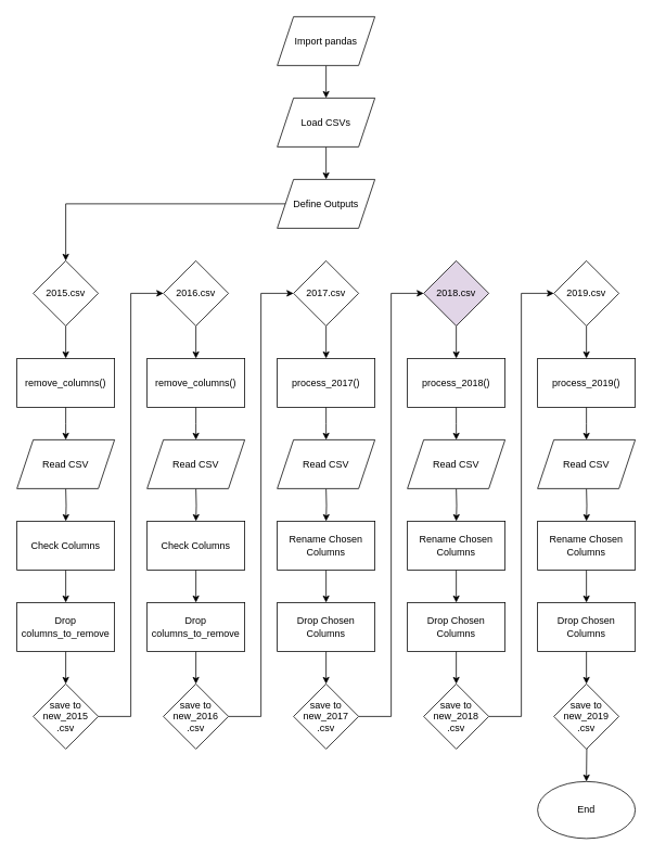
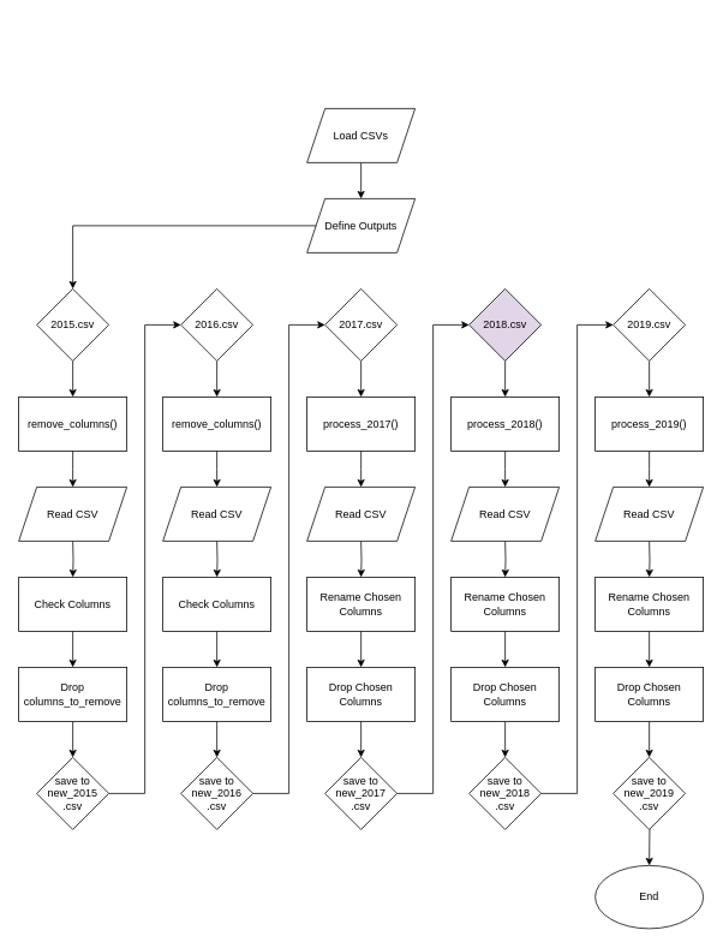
  <mxCell id="0" />
  <mxCell id="1" parent="0" />
  <mxCell id="2" style="edgeStyle=orthogonalEdgeStyle;rounded=0;orthogonalLoop=1;jettySize=auto;html=1;entryX=0.5;entryY=0;entryDx=0;entryDy=0;" edge="1" parent="1" source="3" target="9"><mxGeometry relative="1" as="geometry" /></mxCell>
  <mxCell id="3" value="&lt;font face=&quot;Helvetica&quot;&gt;Load CSVs&lt;/font&gt;" style="shape=parallelogram;perimeter=parallelogramPerimeter;whiteSpace=wrap;html=1;fixedSize=1;" vertex="1" parent="1"><mxGeometry x="340" y="120" width="120" height="60" as="geometry" /></mxCell>
  <mxCell id="4" style="edgeStyle=orthogonalEdgeStyle;rounded=0;orthogonalLoop=1;jettySize=auto;html=1;entryX=0.5;entryY=0;entryDx=0;entryDy=0;" edge="1" parent="1" source="5" target="7"><mxGeometry relative="1" as="geometry" /></mxCell>
  <mxCell id="5" value="2015.csv" style="rhombus;whiteSpace=wrap;html=1;" vertex="1" parent="1"><mxGeometry x="40" y="320" width="80" height="80" as="geometry" /></mxCell>
  <mxCell id="6" value="" style="edgeStyle=orthogonalEdgeStyle;rounded=0;orthogonalLoop=1;jettySize=auto;html=1;" edge="1" parent="1" source="7"><mxGeometry relative="1" as="geometry"><mxPoint x="80" y="540" as="targetPoint" /></mxGeometry></mxCell>
  <mxCell id="7" value="remove_columns()" style="rounded=0;whiteSpace=wrap;html=1;" vertex="1" parent="1"><mxGeometry x="20" y="440" width="120" height="60" as="geometry" /></mxCell>
  <mxCell id="8" style="edgeStyle=orthogonalEdgeStyle;rounded=0;orthogonalLoop=1;jettySize=auto;html=1;entryX=0.5;entryY=0;entryDx=0;entryDy=0;" edge="1" parent="1" source="9" target="5"><mxGeometry relative="1" as="geometry" /></mxCell>
  <mxCell id="9" value="Define Outputs" style="shape=parallelogram;perimeter=parallelogramPerimeter;whiteSpace=wrap;html=1;fixedSize=1;" vertex="1" parent="1"><mxGeometry x="340" y="220" width="120" height="60" as="geometry" /></mxCell>
- <mxCell id="10" style="edgeStyle=orthogonalEdgeStyle;rounded=0;orthogonalLoop=1;jettySize=auto;html=1;entryX=0.5;entryY=0;entryDx=0;entryDy=0;" edge="1" parent="1" source="11" target="3"><mxGeometry relative="1" as="geometry" /></mxCell>
- <mxCell id="11" value="&lt;font face=&quot;Helvetica&quot;&gt;Import pandas&lt;/font&gt;" style="shape=parallelogram;perimeter=parallelogramPerimeter;whiteSpace=wrap;html=1;fixedSize=1;" vertex="1" parent="1"><mxGeometry x="340" y="20" width="120" height="60" as="geometry" /></mxCell>
  <mxCell id="12" style="edgeStyle=orthogonalEdgeStyle;rounded=0;orthogonalLoop=1;jettySize=auto;html=1;entryX=0.5;entryY=0;entryDx=0;entryDy=0;" edge="1" parent="1" target="13"><mxGeometry relative="1" as="geometry"><mxPoint x="720" y="860" as="sourcePoint" /></mxGeometry></mxCell>
  <mxCell id="13" value="&lt;p&gt;End&lt;/p&gt;" style="ellipse;whiteSpace=wrap;html=1;" vertex="1" parent="1"><mxGeometry x="660" y="960" width="120" height="70" as="geometry" /></mxCell>
  <mxCell id="14" value="" style="edgeStyle=orthogonalEdgeStyle;rounded=0;orthogonalLoop=1;jettySize=auto;html=1;" edge="1" parent="1" target="16"><mxGeometry relative="1" as="geometry"><mxPoint x="80" y="600" as="sourcePoint" /></mxGeometry></mxCell>
  <mxCell id="15" value="" style="edgeStyle=orthogonalEdgeStyle;rounded=0;orthogonalLoop=1;jettySize=auto;html=1;" edge="1" parent="1" source="16" target="18"><mxGeometry relative="1" as="geometry" /></mxCell>
  <mxCell id="16" value="Check Columns" style="rounded=0;whiteSpace=wrap;html=1;" vertex="1" parent="1"><mxGeometry x="20" y="640" width="120" height="60" as="geometry" /></mxCell>
  <mxCell id="17" value="" style="edgeStyle=orthogonalEdgeStyle;rounded=0;orthogonalLoop=1;jettySize=auto;html=1;" edge="1" parent="1" source="18" target="20"><mxGeometry relative="1" as="geometry" /></mxCell>
  <mxCell id="18" value="Drop&lt;div&gt;columns_to_remove&lt;/div&gt;" style="rounded=0;whiteSpace=wrap;html=1;" vertex="1" parent="1"><mxGeometry x="20" y="740" width="120" height="60" as="geometry" /></mxCell>
  <mxCell id="19" style="edgeStyle=orthogonalEdgeStyle;rounded=0;orthogonalLoop=1;jettySize=auto;html=1;entryX=0;entryY=0.5;entryDx=0;entryDy=0;" edge="1" parent="1" source="20" target="22"><mxGeometry relative="1" as="geometry" /></mxCell>
  <mxCell id="20" value="save to&lt;div&gt;new_2015&lt;/div&gt;&lt;div&gt;.csv&lt;/div&gt;" style="rhombus;whiteSpace=wrap;html=1;" vertex="1" parent="1"><mxGeometry x="40" y="840" width="80" height="80" as="geometry" /></mxCell>
  <mxCell id="21" style="edgeStyle=orthogonalEdgeStyle;rounded=0;orthogonalLoop=1;jettySize=auto;html=1;entryX=0.5;entryY=0;entryDx=0;entryDy=0;" edge="1" parent="1" source="22" target="24"><mxGeometry relative="1" as="geometry" /></mxCell>
  <mxCell id="22" value="2016.csv" style="rhombus;whiteSpace=wrap;html=1;" vertex="1" parent="1"><mxGeometry x="200" y="320" width="80" height="80" as="geometry" /></mxCell>
  <mxCell id="23" value="" style="edgeStyle=orthogonalEdgeStyle;rounded=0;orthogonalLoop=1;jettySize=auto;html=1;" edge="1" parent="1" source="24"><mxGeometry relative="1" as="geometry"><mxPoint x="240" y="540" as="targetPoint" /></mxGeometry></mxCell>
  <mxCell id="24" value="remove_columns()" style="rounded=0;whiteSpace=wrap;html=1;" vertex="1" parent="1"><mxGeometry x="180" y="440" width="120" height="60" as="geometry" /></mxCell>
  <mxCell id="25" value="" style="edgeStyle=orthogonalEdgeStyle;rounded=0;orthogonalLoop=1;jettySize=auto;html=1;" edge="1" parent="1" target="27"><mxGeometry relative="1" as="geometry"><mxPoint x="240" y="600" as="sourcePoint" /></mxGeometry></mxCell>
  <mxCell id="26" value="" style="edgeStyle=orthogonalEdgeStyle;rounded=0;orthogonalLoop=1;jettySize=auto;html=1;" edge="1" parent="1" source="27" target="29"><mxGeometry relative="1" as="geometry" /></mxCell>
  <mxCell id="27" value="Check Columns" style="rounded=0;whiteSpace=wrap;html=1;" vertex="1" parent="1"><mxGeometry x="180" y="640" width="120" height="60" as="geometry" /></mxCell>
  <mxCell id="28" value="" style="edgeStyle=orthogonalEdgeStyle;rounded=0;orthogonalLoop=1;jettySize=auto;html=1;" edge="1" parent="1" source="29" target="31"><mxGeometry relative="1" as="geometry" /></mxCell>
  <mxCell id="29" value="Drop&lt;div&gt;columns_to_remove&lt;/div&gt;" style="rounded=0;whiteSpace=wrap;html=1;" vertex="1" parent="1"><mxGeometry x="180" y="740" width="120" height="60" as="geometry" /></mxCell>
  <mxCell id="30" style="edgeStyle=orthogonalEdgeStyle;rounded=0;orthogonalLoop=1;jettySize=auto;html=1;entryX=0;entryY=0.5;entryDx=0;entryDy=0;" edge="1" parent="1" source="31" target="33"><mxGeometry relative="1" as="geometry" /></mxCell>
  <mxCell id="31" value="save to&lt;div&gt;new_2016&lt;/div&gt;&lt;div&gt;.csv&lt;/div&gt;" style="rhombus;whiteSpace=wrap;html=1;" vertex="1" parent="1"><mxGeometry x="200" y="840" width="80" height="80" as="geometry" /></mxCell>
  <mxCell id="32" style="edgeStyle=orthogonalEdgeStyle;rounded=0;orthogonalLoop=1;jettySize=auto;html=1;entryX=0.5;entryY=0;entryDx=0;entryDy=0;" edge="1" parent="1" source="33" target="35"><mxGeometry relative="1" as="geometry" /></mxCell>
  <mxCell id="33" value="2017.csv" style="rhombus;whiteSpace=wrap;html=1;" vertex="1" parent="1"><mxGeometry x="360" y="320" width="80" height="80" as="geometry" /></mxCell>
  <mxCell id="34" value="" style="edgeStyle=orthogonalEdgeStyle;rounded=0;orthogonalLoop=1;jettySize=auto;html=1;" edge="1" parent="1" source="35"><mxGeometry relative="1" as="geometry"><mxPoint x="400" y="540" as="targetPoint" /></mxGeometry></mxCell>
  <mxCell id="35" value="process_2017()" style="rounded=0;whiteSpace=wrap;html=1;" vertex="1" parent="1"><mxGeometry x="340" y="440" width="120" height="60" as="geometry" /></mxCell>
  <mxCell id="36" value="" style="edgeStyle=orthogonalEdgeStyle;rounded=0;orthogonalLoop=1;jettySize=auto;html=1;" edge="1" parent="1" target="38"><mxGeometry relative="1" as="geometry"><mxPoint x="400" y="600" as="sourcePoint" /></mxGeometry></mxCell>
  <mxCell id="37" value="" style="edgeStyle=orthogonalEdgeStyle;rounded=0;orthogonalLoop=1;jettySize=auto;html=1;" edge="1" parent="1" source="38" target="40"><mxGeometry relative="1" as="geometry" /></mxCell>
  <mxCell id="38" value="Rename Chosen&lt;div&gt;Columns&lt;/div&gt;" style="rounded=0;whiteSpace=wrap;html=1;" vertex="1" parent="1"><mxGeometry x="340" y="640" width="120" height="60" as="geometry" /></mxCell>
  <mxCell id="39" value="" style="edgeStyle=orthogonalEdgeStyle;rounded=0;orthogonalLoop=1;jettySize=auto;html=1;" edge="1" parent="1" source="40" target="42"><mxGeometry relative="1" as="geometry" /></mxCell>
  <mxCell id="40" value="Drop Chosen&lt;div&gt;Columns&lt;/div&gt;" style="rounded=0;whiteSpace=wrap;html=1;" vertex="1" parent="1"><mxGeometry x="340" y="740" width="120" height="60" as="geometry" /></mxCell>
  <mxCell id="41" style="edgeStyle=orthogonalEdgeStyle;rounded=0;orthogonalLoop=1;jettySize=auto;html=1;entryX=0;entryY=0.5;entryDx=0;entryDy=0;" edge="1" parent="1" source="42" target="44"><mxGeometry relative="1" as="geometry" /></mxCell>
  <mxCell id="42" value="save to&lt;div&gt;new_2017&lt;/div&gt;&lt;div&gt;.csv&lt;/div&gt;" style="rhombus;whiteSpace=wrap;html=1;" vertex="1" parent="1"><mxGeometry x="360" y="840" width="80" height="80" as="geometry" /></mxCell>
  <mxCell id="43" style="edgeStyle=orthogonalEdgeStyle;rounded=0;orthogonalLoop=1;jettySize=auto;html=1;entryX=0.5;entryY=0;entryDx=0;entryDy=0;" edge="1" parent="1" source="44" target="46"><mxGeometry relative="1" as="geometry" /></mxCell>
  <mxCell id="44" value="2018.csv" style="rhombus;whiteSpace=wrap;html=1;fillColor=#e1d5e7;" vertex="1" parent="1"><mxGeometry x="520" y="320" width="80" height="80" as="geometry" /></mxCell>
  <mxCell id="45" value="" style="edgeStyle=orthogonalEdgeStyle;rounded=0;orthogonalLoop=1;jettySize=auto;html=1;" edge="1" parent="1" source="46"><mxGeometry relative="1" as="geometry"><mxPoint x="560" y="540" as="targetPoint" /></mxGeometry></mxCell>
  <mxCell id="46" value="process_2018()" style="rounded=0;whiteSpace=wrap;html=1;" vertex="1" parent="1"><mxGeometry x="500" y="440" width="120" height="60" as="geometry" /></mxCell>
  <mxCell id="47" value="" style="edgeStyle=orthogonalEdgeStyle;rounded=0;orthogonalLoop=1;jettySize=auto;html=1;" edge="1" parent="1" target="49"><mxGeometry relative="1" as="geometry"><mxPoint x="560" y="600" as="sourcePoint" /></mxGeometry></mxCell>
  <mxCell id="48" value="" style="edgeStyle=orthogonalEdgeStyle;rounded=0;orthogonalLoop=1;jettySize=auto;html=1;" edge="1" parent="1" source="49" target="51"><mxGeometry relative="1" as="geometry" /></mxCell>
  <mxCell id="49" value="Rename Chosen Columns" style="rounded=0;whiteSpace=wrap;html=1;" vertex="1" parent="1"><mxGeometry x="500" y="640" width="120" height="60" as="geometry" /></mxCell>
  <mxCell id="50" value="" style="edgeStyle=orthogonalEdgeStyle;rounded=0;orthogonalLoop=1;jettySize=auto;html=1;" edge="1" parent="1" source="51" target="53"><mxGeometry relative="1" as="geometry" /></mxCell>
  <mxCell id="51" value="Drop Chosen&lt;div&gt;Columns&lt;/div&gt;" style="rounded=0;whiteSpace=wrap;html=1;" vertex="1" parent="1"><mxGeometry x="500" y="740" width="120" height="60" as="geometry" /></mxCell>
  <mxCell id="52" style="edgeStyle=orthogonalEdgeStyle;rounded=0;orthogonalLoop=1;jettySize=auto;html=1;entryX=0;entryY=0.5;entryDx=0;entryDy=0;" edge="1" parent="1" source="53" target="55"><mxGeometry relative="1" as="geometry" /></mxCell>
  <mxCell id="53" value="save to&lt;div&gt;new_2018&lt;/div&gt;&lt;div&gt;.csv&lt;/div&gt;" style="rhombus;whiteSpace=wrap;html=1;" vertex="1" parent="1"><mxGeometry x="520" y="840" width="80" height="80" as="geometry" /></mxCell>
  <mxCell id="54" style="edgeStyle=orthogonalEdgeStyle;rounded=0;orthogonalLoop=1;jettySize=auto;html=1;entryX=0.5;entryY=0;entryDx=0;entryDy=0;" edge="1" parent="1" source="55" target="57"><mxGeometry relative="1" as="geometry" /></mxCell>
  <mxCell id="55" value="2019.csv" style="rhombus;whiteSpace=wrap;html=1;" vertex="1" parent="1"><mxGeometry x="680" y="320" width="80" height="80" as="geometry" /></mxCell>
  <mxCell id="56" value="" style="edgeStyle=orthogonalEdgeStyle;rounded=0;orthogonalLoop=1;jettySize=auto;html=1;" edge="1" parent="1" source="57"><mxGeometry relative="1" as="geometry"><mxPoint x="720" y="540" as="targetPoint" /></mxGeometry></mxCell>
  <mxCell id="57" value="process_2019()" style="rounded=0;whiteSpace=wrap;html=1;" vertex="1" parent="1"><mxGeometry x="660" y="440" width="120" height="60" as="geometry" /></mxCell>
  <mxCell id="58" value="" style="edgeStyle=orthogonalEdgeStyle;rounded=0;orthogonalLoop=1;jettySize=auto;html=1;" edge="1" parent="1" target="60"><mxGeometry relative="1" as="geometry"><mxPoint x="720" y="600" as="sourcePoint" /></mxGeometry></mxCell>
  <mxCell id="59" value="" style="edgeStyle=orthogonalEdgeStyle;rounded=0;orthogonalLoop=1;jettySize=auto;html=1;" edge="1" parent="1" source="60" target="62"><mxGeometry relative="1" as="geometry" /></mxCell>
  <mxCell id="60" value="Rename Chosen Columns" style="rounded=0;whiteSpace=wrap;html=1;" vertex="1" parent="1"><mxGeometry x="660" y="640" width="120" height="60" as="geometry" /></mxCell>
  <mxCell id="61" value="" style="edgeStyle=orthogonalEdgeStyle;rounded=0;orthogonalLoop=1;jettySize=auto;html=1;" edge="1" parent="1" source="62" target="63"><mxGeometry relative="1" as="geometry" /></mxCell>
  <mxCell id="62" value="Drop Chosen&lt;div&gt;Columns&lt;/div&gt;" style="rounded=0;whiteSpace=wrap;html=1;" vertex="1" parent="1"><mxGeometry x="660" y="740" width="120" height="60" as="geometry" /></mxCell>
  <mxCell id="63" value="save to&lt;div&gt;new_2019&lt;/div&gt;&lt;div&gt;.csv&lt;/div&gt;" style="rhombus;whiteSpace=wrap;html=1;" vertex="1" parent="1"><mxGeometry x="680" y="840" width="80" height="80" as="geometry" /></mxCell>
  <mxCell id="64" value="Read CSV" style="shape=parallelogram;perimeter=parallelogramPerimeter;whiteSpace=wrap;html=1;fixedSize=1;" vertex="1" parent="1"><mxGeometry x="20" y="540" width="120" height="60" as="geometry" /></mxCell>
  <mxCell id="65" value="Read CSV" style="shape=parallelogram;perimeter=parallelogramPerimeter;whiteSpace=wrap;html=1;fixedSize=1;" vertex="1" parent="1"><mxGeometry x="180" y="540" width="120" height="60" as="geometry" /></mxCell>
  <mxCell id="66" value="Read CSV" style="shape=parallelogram;perimeter=parallelogramPerimeter;whiteSpace=wrap;html=1;fixedSize=1;" vertex="1" parent="1"><mxGeometry x="340" y="540" width="120" height="60" as="geometry" /></mxCell>
  <mxCell id="67" value="Read CSV" style="shape=parallelogram;perimeter=parallelogramPerimeter;whiteSpace=wrap;html=1;fixedSize=1;" vertex="1" parent="1"><mxGeometry x="500" y="540" width="120" height="60" as="geometry" /></mxCell>
  <mxCell id="68" value="Read CSV" style="shape=parallelogram;perimeter=parallelogramPerimeter;whiteSpace=wrap;html=1;fixedSize=1;" vertex="1" parent="1"><mxGeometry x="660" y="540" width="120" height="60" as="geometry" /></mxCell>
